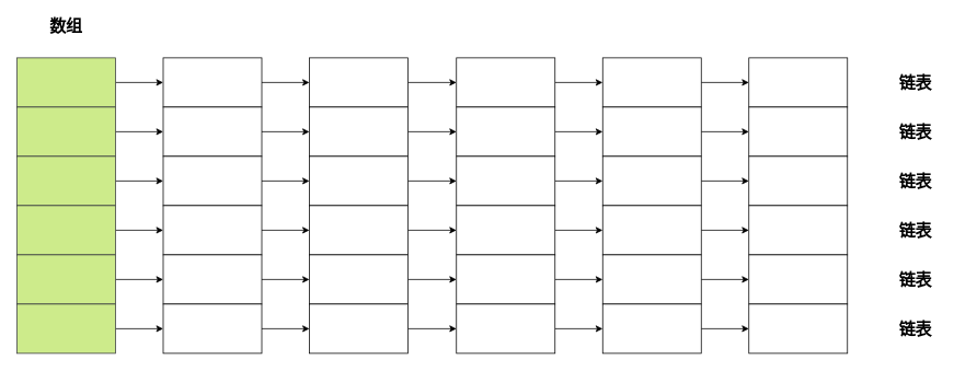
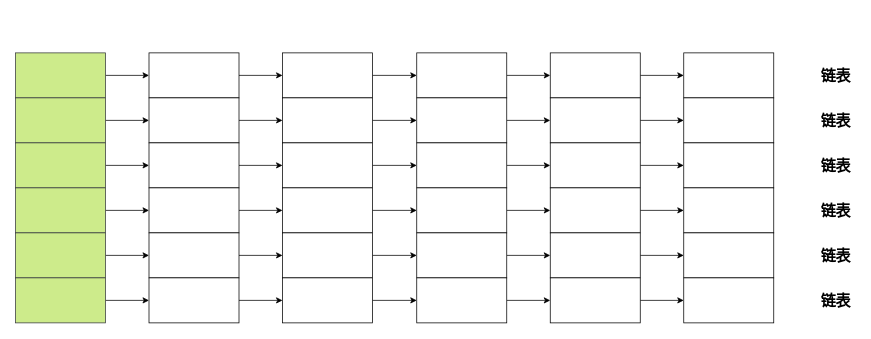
  <mxCell id="0" />
  <mxCell id="1" parent="0" />
  <mxCell id="2" style="edgeStyle=orthogonalEdgeStyle;rounded=0;orthogonalLoop=1;jettySize=auto;html=1;exitX=1;exitY=0.5;exitDx=0;exitDy=0;entryX=0;entryY=0.5;entryDx=0;entryDy=0;fontSize=20;" parent="1" source="3" target="15" edge="1"><mxGeometry relative="1" as="geometry" /></mxCell>
  <mxCell id="3" value="" style="rounded=0;whiteSpace=wrap;html=1;fillColor=#cdeb8b;strokeColor=#36393d;" parent="1" vertex="1"><mxGeometry x="20" y="70" width="120" height="60" as="geometry" /></mxCell>
  <mxCell id="4" style="edgeStyle=orthogonalEdgeStyle;rounded=0;orthogonalLoop=1;jettySize=auto;html=1;exitX=1;exitY=0.5;exitDx=0;exitDy=0;fontSize=20;" parent="1" source="5" target="24" edge="1"><mxGeometry relative="1" as="geometry" /></mxCell>
  <mxCell id="5" value="" style="rounded=0;whiteSpace=wrap;html=1;fillColor=#cdeb8b;strokeColor=#36393d;" parent="1" vertex="1"><mxGeometry x="20" y="130" width="120" height="60" as="geometry" /></mxCell>
  <mxCell id="6" style="edgeStyle=orthogonalEdgeStyle;rounded=0;orthogonalLoop=1;jettySize=auto;html=1;exitX=1;exitY=0.5;exitDx=0;exitDy=0;entryX=0;entryY=0.5;entryDx=0;entryDy=0;fontSize=20;" parent="1" source="7" target="33" edge="1"><mxGeometry relative="1" as="geometry" /></mxCell>
  <mxCell id="7" value="" style="rounded=0;whiteSpace=wrap;html=1;fillColor=#cdeb8b;strokeColor=#36393d;" parent="1" vertex="1"><mxGeometry x="20" y="190" width="120" height="60" as="geometry" /></mxCell>
  <mxCell id="8" style="edgeStyle=orthogonalEdgeStyle;rounded=0;orthogonalLoop=1;jettySize=auto;html=1;exitX=1;exitY=0.5;exitDx=0;exitDy=0;entryX=0;entryY=0.5;entryDx=0;entryDy=0;fontSize=20;" parent="1" source="9" target="42" edge="1"><mxGeometry relative="1" as="geometry" /></mxCell>
  <mxCell id="9" value="" style="rounded=0;whiteSpace=wrap;html=1;fillColor=#cdeb8b;strokeColor=#36393d;" parent="1" vertex="1"><mxGeometry x="20" y="250" width="120" height="60" as="geometry" /></mxCell>
  <mxCell id="10" style="edgeStyle=orthogonalEdgeStyle;rounded=0;orthogonalLoop=1;jettySize=auto;html=1;exitX=1;exitY=0.5;exitDx=0;exitDy=0;entryX=0;entryY=0.5;entryDx=0;entryDy=0;fontSize=20;" parent="1" source="11" target="51" edge="1"><mxGeometry relative="1" as="geometry" /></mxCell>
  <mxCell id="11" value="" style="rounded=0;whiteSpace=wrap;html=1;fillColor=#cdeb8b;strokeColor=#36393d;" parent="1" vertex="1"><mxGeometry x="20" y="310" width="120" height="60" as="geometry" /></mxCell>
  <mxCell id="12" style="edgeStyle=orthogonalEdgeStyle;rounded=0;orthogonalLoop=1;jettySize=auto;html=1;exitX=1;exitY=0.5;exitDx=0;exitDy=0;fontSize=20;" parent="1" source="13" target="60" edge="1"><mxGeometry relative="1" as="geometry" /></mxCell>
  <mxCell id="13" value="" style="rounded=0;whiteSpace=wrap;html=1;fillColor=#cdeb8b;strokeColor=#36393d;" parent="1" vertex="1"><mxGeometry x="20" y="370" width="120" height="60" as="geometry" /></mxCell>
  <mxCell id="14" style="edgeStyle=orthogonalEdgeStyle;rounded=0;orthogonalLoop=1;jettySize=auto;html=1;exitX=1;exitY=0.5;exitDx=0;exitDy=0;entryX=0;entryY=0.5;entryDx=0;entryDy=0;fontSize=20;" parent="1" source="15" target="17" edge="1"><mxGeometry relative="1" as="geometry" /></mxCell>
  <mxCell id="15" value="" style="rounded=0;whiteSpace=wrap;html=1;" parent="1" vertex="1"><mxGeometry x="198" y="70" width="120" height="60" as="geometry" /></mxCell>
  <mxCell id="16" style="edgeStyle=orthogonalEdgeStyle;rounded=0;orthogonalLoop=1;jettySize=auto;html=1;exitX=1;exitY=0.5;exitDx=0;exitDy=0;entryX=0;entryY=0.5;entryDx=0;entryDy=0;fontSize=20;" parent="1" source="17" target="19" edge="1"><mxGeometry relative="1" as="geometry" /></mxCell>
  <mxCell id="17" value="" style="rounded=0;whiteSpace=wrap;html=1;" parent="1" vertex="1"><mxGeometry x="376" y="70" width="120" height="60" as="geometry" /></mxCell>
  <mxCell id="18" style="edgeStyle=orthogonalEdgeStyle;rounded=0;orthogonalLoop=1;jettySize=auto;html=1;exitX=1;exitY=0.5;exitDx=0;exitDy=0;fontSize=20;" parent="1" source="19" target="21" edge="1"><mxGeometry relative="1" as="geometry" /></mxCell>
  <mxCell id="19" value="" style="rounded=0;whiteSpace=wrap;html=1;" parent="1" vertex="1"><mxGeometry x="555" y="70" width="120" height="60" as="geometry" /></mxCell>
  <mxCell id="20" style="edgeStyle=orthogonalEdgeStyle;rounded=0;orthogonalLoop=1;jettySize=auto;html=1;exitX=1;exitY=0.5;exitDx=0;exitDy=0;fontSize=20;" parent="1" source="21" target="22" edge="1"><mxGeometry relative="1" as="geometry" /></mxCell>
  <mxCell id="21" value="" style="rounded=0;whiteSpace=wrap;html=1;" parent="1" vertex="1"><mxGeometry x="733" y="70" width="120" height="60" as="geometry" /></mxCell>
  <mxCell id="22" value="" style="rounded=0;whiteSpace=wrap;html=1;" parent="1" vertex="1"><mxGeometry x="911" y="70" width="120" height="60" as="geometry" /></mxCell>
  <mxCell id="23" style="edgeStyle=orthogonalEdgeStyle;rounded=0;orthogonalLoop=1;jettySize=auto;html=1;exitX=1;exitY=0.5;exitDx=0;exitDy=0;fontSize=20;" parent="1" source="24" target="26" edge="1"><mxGeometry relative="1" as="geometry" /></mxCell>
  <mxCell id="24" value="" style="rounded=0;whiteSpace=wrap;html=1;" parent="1" vertex="1"><mxGeometry x="198" y="130" width="120" height="60" as="geometry" /></mxCell>
  <mxCell id="25" style="edgeStyle=orthogonalEdgeStyle;rounded=0;orthogonalLoop=1;jettySize=auto;html=1;exitX=1;exitY=0.5;exitDx=0;exitDy=0;entryX=0;entryY=0.5;entryDx=0;entryDy=0;fontSize=20;" parent="1" source="26" target="28" edge="1"><mxGeometry relative="1" as="geometry" /></mxCell>
  <mxCell id="26" value="" style="rounded=0;whiteSpace=wrap;html=1;" parent="1" vertex="1"><mxGeometry x="376" y="130" width="120" height="60" as="geometry" /></mxCell>
  <mxCell id="27" style="edgeStyle=orthogonalEdgeStyle;rounded=0;orthogonalLoop=1;jettySize=auto;html=1;exitX=1;exitY=0.5;exitDx=0;exitDy=0;entryX=0;entryY=0.5;entryDx=0;entryDy=0;fontSize=20;" parent="1" source="28" target="30" edge="1"><mxGeometry relative="1" as="geometry" /></mxCell>
  <mxCell id="28" value="" style="rounded=0;whiteSpace=wrap;html=1;" parent="1" vertex="1"><mxGeometry x="555" y="130" width="120" height="60" as="geometry" /></mxCell>
  <mxCell id="29" style="edgeStyle=orthogonalEdgeStyle;rounded=0;orthogonalLoop=1;jettySize=auto;html=1;exitX=1;exitY=0.5;exitDx=0;exitDy=0;fontSize=20;" parent="1" source="30" target="31" edge="1"><mxGeometry relative="1" as="geometry" /></mxCell>
  <mxCell id="30" value="" style="rounded=0;whiteSpace=wrap;html=1;" parent="1" vertex="1"><mxGeometry x="733" y="130" width="120" height="60" as="geometry" /></mxCell>
  <mxCell id="31" value="" style="rounded=0;whiteSpace=wrap;html=1;" parent="1" vertex="1"><mxGeometry x="911" y="130" width="120" height="60" as="geometry" /></mxCell>
  <mxCell id="32" style="edgeStyle=orthogonalEdgeStyle;rounded=0;orthogonalLoop=1;jettySize=auto;html=1;exitX=1;exitY=0.5;exitDx=0;exitDy=0;entryX=0;entryY=0.5;entryDx=0;entryDy=0;fontSize=20;" parent="1" source="33" target="35" edge="1"><mxGeometry relative="1" as="geometry" /></mxCell>
  <mxCell id="33" value="" style="rounded=0;whiteSpace=wrap;html=1;" parent="1" vertex="1"><mxGeometry x="198" y="190" width="120" height="60" as="geometry" /></mxCell>
  <mxCell id="34" style="edgeStyle=orthogonalEdgeStyle;rounded=0;orthogonalLoop=1;jettySize=auto;html=1;exitX=1;exitY=0.5;exitDx=0;exitDy=0;entryX=0;entryY=0.5;entryDx=0;entryDy=0;fontSize=20;" parent="1" source="35" target="37" edge="1"><mxGeometry relative="1" as="geometry" /></mxCell>
  <mxCell id="35" value="" style="rounded=0;whiteSpace=wrap;html=1;" parent="1" vertex="1"><mxGeometry x="376" y="190" width="120" height="60" as="geometry" /></mxCell>
  <mxCell id="36" style="edgeStyle=orthogonalEdgeStyle;rounded=0;orthogonalLoop=1;jettySize=auto;html=1;exitX=1;exitY=0.5;exitDx=0;exitDy=0;entryX=0;entryY=0.5;entryDx=0;entryDy=0;fontSize=20;" parent="1" source="37" target="39" edge="1"><mxGeometry relative="1" as="geometry" /></mxCell>
  <mxCell id="37" value="" style="rounded=0;whiteSpace=wrap;html=1;" parent="1" vertex="1"><mxGeometry x="555" y="190" width="120" height="60" as="geometry" /></mxCell>
  <mxCell id="38" style="edgeStyle=orthogonalEdgeStyle;rounded=0;orthogonalLoop=1;jettySize=auto;html=1;exitX=1;exitY=0.5;exitDx=0;exitDy=0;entryX=0;entryY=0.5;entryDx=0;entryDy=0;fontSize=20;" parent="1" source="39" target="40" edge="1"><mxGeometry relative="1" as="geometry" /></mxCell>
  <mxCell id="39" value="" style="rounded=0;whiteSpace=wrap;html=1;" parent="1" vertex="1"><mxGeometry x="733" y="190" width="120" height="60" as="geometry" /></mxCell>
  <mxCell id="40" value="" style="rounded=0;whiteSpace=wrap;html=1;" parent="1" vertex="1"><mxGeometry x="911" y="190" width="120" height="60" as="geometry" /></mxCell>
  <mxCell id="41" style="edgeStyle=orthogonalEdgeStyle;rounded=0;orthogonalLoop=1;jettySize=auto;html=1;exitX=1;exitY=0.5;exitDx=0;exitDy=0;entryX=0;entryY=0.5;entryDx=0;entryDy=0;fontSize=20;" parent="1" source="42" target="44" edge="1"><mxGeometry relative="1" as="geometry" /></mxCell>
  <mxCell id="42" value="" style="rounded=0;whiteSpace=wrap;html=1;" parent="1" vertex="1"><mxGeometry x="198" y="250" width="120" height="60" as="geometry" /></mxCell>
  <mxCell id="43" style="edgeStyle=orthogonalEdgeStyle;rounded=0;orthogonalLoop=1;jettySize=auto;html=1;exitX=1;exitY=0.5;exitDx=0;exitDy=0;entryX=0;entryY=0.5;entryDx=0;entryDy=0;fontSize=20;" parent="1" source="44" target="46" edge="1"><mxGeometry relative="1" as="geometry" /></mxCell>
  <mxCell id="44" value="" style="rounded=0;whiteSpace=wrap;html=1;" parent="1" vertex="1"><mxGeometry x="376" y="250" width="120" height="60" as="geometry" /></mxCell>
  <mxCell id="45" style="edgeStyle=orthogonalEdgeStyle;rounded=0;orthogonalLoop=1;jettySize=auto;html=1;exitX=1;exitY=0.5;exitDx=0;exitDy=0;entryX=0;entryY=0.5;entryDx=0;entryDy=0;fontSize=20;" parent="1" source="46" target="48" edge="1"><mxGeometry relative="1" as="geometry" /></mxCell>
  <mxCell id="46" value="" style="rounded=0;whiteSpace=wrap;html=1;" parent="1" vertex="1"><mxGeometry x="555" y="250" width="120" height="60" as="geometry" /></mxCell>
  <mxCell id="47" style="edgeStyle=orthogonalEdgeStyle;rounded=0;orthogonalLoop=1;jettySize=auto;html=1;exitX=1;exitY=0.5;exitDx=0;exitDy=0;entryX=0;entryY=0.5;entryDx=0;entryDy=0;fontSize=20;" parent="1" source="48" target="49" edge="1"><mxGeometry relative="1" as="geometry" /></mxCell>
  <mxCell id="48" value="" style="rounded=0;whiteSpace=wrap;html=1;" parent="1" vertex="1"><mxGeometry x="733" y="250" width="120" height="60" as="geometry" /></mxCell>
  <mxCell id="49" value="" style="rounded=0;whiteSpace=wrap;html=1;" parent="1" vertex="1"><mxGeometry x="911" y="250" width="120" height="60" as="geometry" /></mxCell>
  <mxCell id="50" style="edgeStyle=orthogonalEdgeStyle;rounded=0;orthogonalLoop=1;jettySize=auto;html=1;exitX=1;exitY=0.5;exitDx=0;exitDy=0;fontSize=20;" parent="1" source="51" target="53" edge="1"><mxGeometry relative="1" as="geometry" /></mxCell>
  <mxCell id="51" value="" style="rounded=0;whiteSpace=wrap;html=1;" parent="1" vertex="1"><mxGeometry x="198" y="310" width="120" height="60" as="geometry" /></mxCell>
  <mxCell id="52" style="edgeStyle=orthogonalEdgeStyle;rounded=0;orthogonalLoop=1;jettySize=auto;html=1;exitX=1;exitY=0.5;exitDx=0;exitDy=0;fontSize=20;" parent="1" source="53" target="55" edge="1"><mxGeometry relative="1" as="geometry" /></mxCell>
  <mxCell id="53" value="" style="rounded=0;whiteSpace=wrap;html=1;" parent="1" vertex="1"><mxGeometry x="376" y="310" width="120" height="60" as="geometry" /></mxCell>
  <mxCell id="54" style="edgeStyle=orthogonalEdgeStyle;rounded=0;orthogonalLoop=1;jettySize=auto;html=1;exitX=1;exitY=0.5;exitDx=0;exitDy=0;entryX=0;entryY=0.5;entryDx=0;entryDy=0;fontSize=20;" parent="1" source="55" target="57" edge="1"><mxGeometry relative="1" as="geometry" /></mxCell>
  <mxCell id="55" value="" style="rounded=0;whiteSpace=wrap;html=1;" parent="1" vertex="1"><mxGeometry x="555" y="310" width="120" height="60" as="geometry" /></mxCell>
  <mxCell id="56" style="edgeStyle=orthogonalEdgeStyle;rounded=0;orthogonalLoop=1;jettySize=auto;html=1;exitX=1;exitY=0.5;exitDx=0;exitDy=0;fontSize=20;" parent="1" source="57" target="58" edge="1"><mxGeometry relative="1" as="geometry" /></mxCell>
  <mxCell id="57" value="" style="rounded=0;whiteSpace=wrap;html=1;" parent="1" vertex="1"><mxGeometry x="733" y="310" width="120" height="60" as="geometry" /></mxCell>
  <mxCell id="58" value="" style="rounded=0;whiteSpace=wrap;html=1;" parent="1" vertex="1"><mxGeometry x="911" y="310" width="120" height="60" as="geometry" /></mxCell>
  <mxCell id="59" style="edgeStyle=orthogonalEdgeStyle;rounded=0;orthogonalLoop=1;jettySize=auto;html=1;exitX=1;exitY=0.5;exitDx=0;exitDy=0;entryX=0;entryY=0.5;entryDx=0;entryDy=0;fontSize=20;" parent="1" source="60" target="62" edge="1"><mxGeometry relative="1" as="geometry" /></mxCell>
  <mxCell id="60" value="" style="rounded=0;whiteSpace=wrap;html=1;" parent="1" vertex="1"><mxGeometry x="198" y="370" width="120" height="60" as="geometry" /></mxCell>
  <mxCell id="61" style="edgeStyle=orthogonalEdgeStyle;rounded=0;orthogonalLoop=1;jettySize=auto;html=1;exitX=1;exitY=0.5;exitDx=0;exitDy=0;entryX=0;entryY=0.5;entryDx=0;entryDy=0;fontSize=20;" parent="1" source="62" target="64" edge="1"><mxGeometry relative="1" as="geometry" /></mxCell>
  <mxCell id="62" value="" style="rounded=0;whiteSpace=wrap;html=1;" parent="1" vertex="1"><mxGeometry x="376" y="370" width="120" height="60" as="geometry" /></mxCell>
  <mxCell id="63" style="edgeStyle=orthogonalEdgeStyle;rounded=0;orthogonalLoop=1;jettySize=auto;html=1;exitX=1;exitY=0.5;exitDx=0;exitDy=0;fontSize=20;" parent="1" source="64" target="66" edge="1"><mxGeometry relative="1" as="geometry" /></mxCell>
  <mxCell id="64" value="" style="rounded=0;whiteSpace=wrap;html=1;" parent="1" vertex="1"><mxGeometry x="555" y="370" width="120" height="60" as="geometry" /></mxCell>
  <mxCell id="65" style="edgeStyle=orthogonalEdgeStyle;rounded=0;orthogonalLoop=1;jettySize=auto;html=1;exitX=1;exitY=0.5;exitDx=0;exitDy=0;entryX=0;entryY=0.5;entryDx=0;entryDy=0;fontSize=20;" parent="1" source="66" target="67" edge="1"><mxGeometry relative="1" as="geometry" /></mxCell>
  <mxCell id="66" value="" style="rounded=0;whiteSpace=wrap;html=1;" parent="1" vertex="1"><mxGeometry x="733" y="370" width="120" height="60" as="geometry" /></mxCell>
  <mxCell id="67" value="" style="rounded=0;whiteSpace=wrap;html=1;" parent="1" vertex="1"><mxGeometry x="911" y="370" width="120" height="60" as="geometry" /></mxCell>
- <mxCell id="68" value="数组" style="text;html=1;strokeColor=none;fillColor=none;align=center;verticalAlign=middle;whiteSpace=wrap;rounded=0;fontSize=20;fontStyle=1" parent="1" vertex="1"><mxGeometry x="55" y="20" width="50" height="20" as="geometry" /></mxCell>
  <mxCell id="69" value="链表" style="text;html=1;strokeColor=none;fillColor=none;align=center;verticalAlign=middle;whiteSpace=wrap;rounded=0;fontSize=20;fontStyle=1" parent="1" vertex="1"><mxGeometry x="1089" y="90" width="50" height="20" as="geometry" /></mxCell>
  <mxCell id="70" value="链表" style="text;html=1;strokeColor=none;fillColor=none;align=center;verticalAlign=middle;whiteSpace=wrap;rounded=0;fontSize=20;fontStyle=1" parent="1" vertex="1"><mxGeometry x="1089" y="150" width="50" height="20" as="geometry" /></mxCell>
  <mxCell id="71" value="链表" style="text;html=1;strokeColor=none;fillColor=none;align=center;verticalAlign=middle;whiteSpace=wrap;rounded=0;fontSize=20;fontStyle=1" parent="1" vertex="1"><mxGeometry x="1089" y="210" width="50" height="20" as="geometry" /></mxCell>
  <mxCell id="72" value="链表" style="text;html=1;strokeColor=none;fillColor=none;align=center;verticalAlign=middle;whiteSpace=wrap;rounded=0;fontSize=20;fontStyle=1" parent="1" vertex="1"><mxGeometry x="1089" y="270" width="50" height="20" as="geometry" /></mxCell>
  <mxCell id="73" value="链表" style="text;html=1;strokeColor=none;fillColor=none;align=center;verticalAlign=middle;whiteSpace=wrap;rounded=0;fontSize=20;fontStyle=1" parent="1" vertex="1"><mxGeometry x="1089" y="330" width="50" height="20" as="geometry" /></mxCell>
  <mxCell id="74" value="链表" style="text;html=1;strokeColor=none;fillColor=none;align=center;verticalAlign=middle;whiteSpace=wrap;rounded=0;fontSize=20;fontStyle=1" parent="1" vertex="1"><mxGeometry x="1089" y="390" width="50" height="20" as="geometry" /></mxCell>
